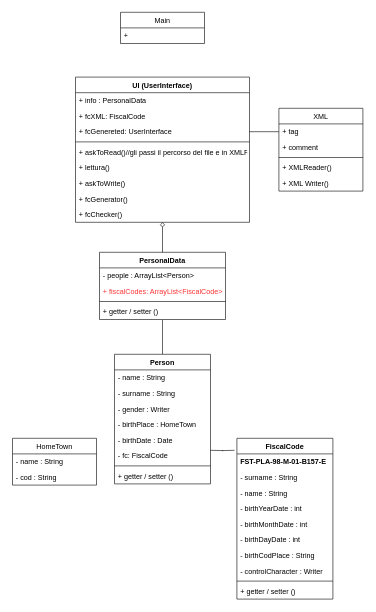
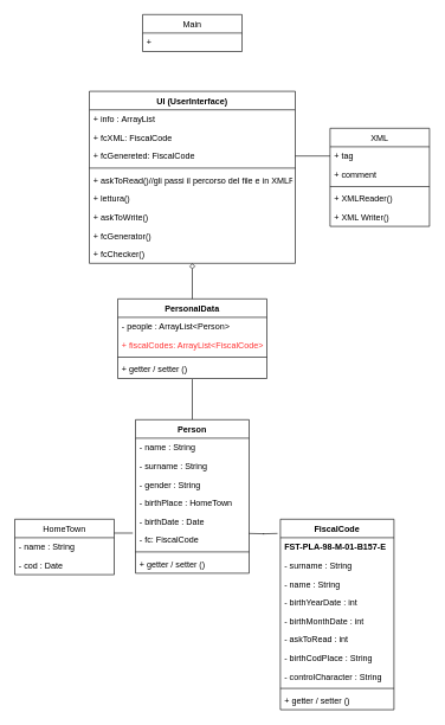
  <mxCell id="0" />
  <mxCell id="1" parent="0" />
  <mxCell id="2" value="Main" style="swimlane;fontStyle=0;childLayout=stackLayout;horizontal=1;startSize=26;fillColor=none;horizontalStack=0;resizeParent=1;resizeParentMax=0;resizeLast=0;collapsible=1;marginBottom=0;" vertex="1" parent="1"><mxGeometry x="200" y="20" width="140" height="52" as="geometry" /></mxCell>
  <mxCell id="3" value="+ " style="text;strokeColor=none;fillColor=none;align=left;verticalAlign=top;spacingLeft=4;spacingRight=4;overflow=hidden;rotatable=0;points=[[0,0.5],[1,0.5]];portConstraint=eastwest;" vertex="1" parent="2"><mxGeometry y="26" width="140" height="26" as="geometry" /></mxCell>
  <mxCell id="4" value="UI (UserInterface)" style="swimlane;fontStyle=1;align=center;verticalAlign=top;childLayout=stackLayout;horizontal=1;startSize=26;horizontalStack=0;resizeParent=1;resizeParentMax=0;resizeLast=0;collapsible=1;marginBottom=0;" vertex="1" parent="1"><mxGeometry x="125" y="128" width="290" height="242" as="geometry" /></mxCell>
- <mxCell id="5" value="+ info : PersonalData" style="text;strokeColor=none;fillColor=none;align=left;verticalAlign=top;spacingLeft=4;spacingRight=4;overflow=hidden;rotatable=0;points=[[0,0.5],[1,0.5]];portConstraint=eastwest;fontStyle=0" vertex="1" parent="4"><mxGeometry y="26" width="290" height="26" as="geometry" /></mxCell>
+ <mxCell id="5" value="+ info : ArrayList" style="text;strokeColor=none;fillColor=none;align=left;verticalAlign=top;spacingLeft=4;spacingRight=4;overflow=hidden;rotatable=0;points=[[0,0.5],[1,0.5]];portConstraint=eastwest;fontStyle=0" vertex="1" parent="4"><mxGeometry y="26" width="290" height="26" as="geometry" /></mxCell>
  <mxCell id="6" value="+ fcXML: FiscalCode" style="text;strokeColor=none;fillColor=none;align=left;verticalAlign=top;spacingLeft=4;spacingRight=4;overflow=hidden;rotatable=0;points=[[0,0.5],[1,0.5]];portConstraint=eastwest;" vertex="1" parent="4"><mxGeometry y="52" width="290" height="26" as="geometry" /></mxCell>
- <mxCell id="7" value="+ fcGenereted: UserInterface" style="text;strokeColor=none;fillColor=none;align=left;verticalAlign=top;spacingLeft=4;spacingRight=4;overflow=hidden;rotatable=0;points=[[0,0.5],[1,0.5]];portConstraint=eastwest;" vertex="1" parent="4"><mxGeometry y="78" width="290" height="26" as="geometry" /></mxCell>
+ <mxCell id="7" value="+ fcGenereted: FiscalCode" style="text;strokeColor=none;fillColor=none;align=left;verticalAlign=top;spacingLeft=4;spacingRight=4;overflow=hidden;rotatable=0;points=[[0,0.5],[1,0.5]];portConstraint=eastwest;" vertex="1" parent="4"><mxGeometry y="78" width="290" height="26" as="geometry" /></mxCell>
  <mxCell id="8" value="" style="line;strokeWidth=1;fillColor=none;align=left;verticalAlign=middle;spacingTop=-1;spacingLeft=3;spacingRight=3;rotatable=0;labelPosition=right;points=[];portConstraint=eastwest;" vertex="1" parent="4"><mxGeometry y="104" width="290" height="8" as="geometry" /></mxCell>
  <mxCell id="9" value="+ askToRead()//gli passi il percorso del file e in XMLReader fai la lettura e salvataggio di tutti i valori letti" style="text;strokeColor=none;fillColor=none;align=left;verticalAlign=top;spacingLeft=4;spacingRight=4;overflow=hidden;rotatable=0;points=[[0,0.5],[1,0.5]];portConstraint=eastwest;fontColor=#000000;" vertex="1" parent="4"><mxGeometry y="112" width="290" height="26" as="geometry" /></mxCell>
  <mxCell id="10" value="+ lettura()" style="text;strokeColor=none;fillColor=none;align=left;verticalAlign=top;spacingLeft=4;spacingRight=4;overflow=hidden;rotatable=0;points=[[0,0.5],[1,0.5]];portConstraint=eastwest;fontColor=#000000;" vertex="1" parent="4"><mxGeometry y="138" width="290" height="26" as="geometry" /></mxCell>
  <mxCell id="11" value="+ askToWrite()" style="text;strokeColor=none;fillColor=none;align=left;verticalAlign=top;spacingLeft=4;spacingRight=4;overflow=hidden;rotatable=0;points=[[0,0.5],[1,0.5]];portConstraint=eastwest;fontColor=#000000;" vertex="1" parent="4"><mxGeometry y="164" width="290" height="26" as="geometry" /></mxCell>
  <mxCell id="12" value="+ fcGenerator()" style="text;strokeColor=none;fillColor=none;align=left;verticalAlign=top;spacingLeft=4;spacingRight=4;overflow=hidden;rotatable=0;points=[[0,0.5],[1,0.5]];portConstraint=eastwest;" vertex="1" parent="4"><mxGeometry y="190" width="290" height="26" as="geometry" /></mxCell>
  <mxCell id="13" value="+ fcChecker()" style="text;strokeColor=none;fillColor=none;align=left;verticalAlign=top;spacingLeft=4;spacingRight=4;overflow=hidden;rotatable=0;points=[[0,0.5],[1,0.5]];portConstraint=eastwest;" vertex="1" parent="4"><mxGeometry y="216" width="290" height="26" as="geometry" /></mxCell>
  <mxCell id="14" value="FiscalCode" style="swimlane;fontStyle=1;align=center;verticalAlign=top;childLayout=stackLayout;horizontal=1;startSize=26;horizontalStack=0;resizeParent=1;resizeParentMax=0;resizeLast=0;collapsible=1;marginBottom=0;" vertex="1" parent="1"><mxGeometry x="394" y="730" width="160" height="268" as="geometry" /></mxCell>
  <mxCell id="15" value="FST-PLA-98-M-01-B157-E" style="text;strokeColor=none;fillColor=none;align=left;verticalAlign=top;spacingLeft=4;spacingRight=4;overflow=hidden;rotatable=0;points=[[0,0.5],[1,0.5]];portConstraint=eastwest;fontStyle=1" vertex="1" parent="14"><mxGeometry y="26" width="160" height="26" as="geometry" /></mxCell>
  <mxCell id="16" value="- surname : String" style="text;strokeColor=none;fillColor=none;align=left;verticalAlign=top;spacingLeft=4;spacingRight=4;overflow=hidden;rotatable=0;points=[[0,0.5],[1,0.5]];portConstraint=eastwest;" vertex="1" parent="14"><mxGeometry y="52" width="160" height="26" as="geometry" /></mxCell>
  <mxCell id="17" value="- name : String" style="text;strokeColor=none;fillColor=none;align=left;verticalAlign=top;spacingLeft=4;spacingRight=4;overflow=hidden;rotatable=0;points=[[0,0.5],[1,0.5]];portConstraint=eastwest;" vertex="1" parent="14"><mxGeometry y="78" width="160" height="26" as="geometry" /></mxCell>
  <mxCell id="18" value="- birthYearDate : int" style="text;strokeColor=none;fillColor=none;align=left;verticalAlign=top;spacingLeft=4;spacingRight=4;overflow=hidden;rotatable=0;points=[[0,0.5],[1,0.5]];portConstraint=eastwest;" vertex="1" parent="14"><mxGeometry y="104" width="160" height="26" as="geometry" /></mxCell>
  <mxCell id="19" value="- birthMonthDate : int" style="text;strokeColor=none;fillColor=none;align=left;verticalAlign=top;spacingLeft=4;spacingRight=4;overflow=hidden;rotatable=0;points=[[0,0.5],[1,0.5]];portConstraint=eastwest;" vertex="1" parent="14"><mxGeometry y="130" width="160" height="26" as="geometry" /></mxCell>
- <mxCell id="20" value="- birthDayDate : int" style="text;strokeColor=none;fillColor=none;align=left;verticalAlign=top;spacingLeft=4;spacingRight=4;overflow=hidden;rotatable=0;points=[[0,0.5],[1,0.5]];portConstraint=eastwest;" vertex="1" parent="14"><mxGeometry y="156" width="160" height="26" as="geometry" /></mxCell>
+ <mxCell id="20" value="- askToRead : int" style="text;strokeColor=none;fillColor=none;align=left;verticalAlign=top;spacingLeft=4;spacingRight=4;overflow=hidden;rotatable=0;points=[[0,0.5],[1,0.5]];portConstraint=eastwest;" vertex="1" parent="14"><mxGeometry y="156" width="160" height="26" as="geometry" /></mxCell>
  <mxCell id="21" value="- birthCodPlace : String" style="text;strokeColor=none;fillColor=none;align=left;verticalAlign=top;spacingLeft=4;spacingRight=4;overflow=hidden;rotatable=0;points=[[0,0.5],[1,0.5]];portConstraint=eastwest;" vertex="1" parent="14"><mxGeometry y="182" width="160" height="26" as="geometry" /></mxCell>
- <mxCell id="22" value="- controlCharacter : Writer" style="text;strokeColor=none;fillColor=none;align=left;verticalAlign=top;spacingLeft=4;spacingRight=4;overflow=hidden;rotatable=0;points=[[0,0.5],[1,0.5]];portConstraint=eastwest;" vertex="1" parent="14"><mxGeometry y="208" width="160" height="26" as="geometry" /></mxCell>
+ <mxCell id="22" value="- controlCharacter : String" style="text;strokeColor=none;fillColor=none;align=left;verticalAlign=top;spacingLeft=4;spacingRight=4;overflow=hidden;rotatable=0;points=[[0,0.5],[1,0.5]];portConstraint=eastwest;" vertex="1" parent="14"><mxGeometry y="208" width="160" height="26" as="geometry" /></mxCell>
  <mxCell id="23" value="" style="line;strokeWidth=1;fillColor=none;align=left;verticalAlign=middle;spacingTop=-1;spacingLeft=3;spacingRight=3;rotatable=0;labelPosition=right;points=[];portConstraint=eastwest;" vertex="1" parent="14"><mxGeometry y="234" width="160" height="8" as="geometry" /></mxCell>
  <mxCell id="24" value="+ getter / setter ()" style="text;strokeColor=none;fillColor=none;align=left;verticalAlign=top;spacingLeft=4;spacingRight=4;overflow=hidden;rotatable=0;points=[[0,0.5],[1,0.5]];portConstraint=eastwest;" vertex="1" parent="14"><mxGeometry y="242" width="160" height="26" as="geometry" /></mxCell>
  <mxCell id="25" style="edgeStyle=orthogonalEdgeStyle;rounded=0;orthogonalLoop=1;jettySize=auto;html=1;exitX=0.5;exitY=0;exitDx=0;exitDy=0;entryX=0.5;entryY=1.037;entryDx=0;entryDy=0;entryPerimeter=0;fontColor=#000000;endArrow=none;endFill=0;" edge="1" parent="1" source="26" target="50"><mxGeometry relative="1" as="geometry" /></mxCell>
  <mxCell id="26" value="Person" style="swimlane;fontStyle=1;align=center;verticalAlign=top;childLayout=stackLayout;horizontal=1;startSize=26;horizontalStack=0;resizeParent=1;resizeParentMax=0;resizeLast=0;collapsible=1;marginBottom=0;" vertex="1" parent="1"><mxGeometry x="190" y="590" width="160" height="216" as="geometry" /></mxCell>
  <mxCell id="27" value="- name : String" style="text;strokeColor=none;fillColor=none;align=left;verticalAlign=top;spacingLeft=4;spacingRight=4;overflow=hidden;rotatable=0;points=[[0,0.5],[1,0.5]];portConstraint=eastwest;" vertex="1" parent="26"><mxGeometry y="26" width="160" height="26" as="geometry" /></mxCell>
  <mxCell id="28" value="- surname : String" style="text;strokeColor=none;fillColor=none;align=left;verticalAlign=top;spacingLeft=4;spacingRight=4;overflow=hidden;rotatable=0;points=[[0,0.5],[1,0.5]];portConstraint=eastwest;" vertex="1" parent="26"><mxGeometry y="52" width="160" height="26" as="geometry" /></mxCell>
- <mxCell id="29" value="- gender : Writer" style="text;strokeColor=none;fillColor=none;align=left;verticalAlign=top;spacingLeft=4;spacingRight=4;overflow=hidden;rotatable=0;points=[[0,0.5],[1,0.5]];portConstraint=eastwest;" vertex="1" parent="26"><mxGeometry y="78" width="160" height="26" as="geometry" /></mxCell>
+ <mxCell id="29" value="- gender : String" style="text;strokeColor=none;fillColor=none;align=left;verticalAlign=top;spacingLeft=4;spacingRight=4;overflow=hidden;rotatable=0;points=[[0,0.5],[1,0.5]];portConstraint=eastwest;" vertex="1" parent="26"><mxGeometry y="78" width="160" height="26" as="geometry" /></mxCell>
  <mxCell id="30" value="- birthPlace : HomeTown" style="text;strokeColor=none;fillColor=none;align=left;verticalAlign=top;spacingLeft=4;spacingRight=4;overflow=hidden;rotatable=0;points=[[0,0.5],[1,0.5]];portConstraint=eastwest;" vertex="1" parent="26"><mxGeometry y="104" width="160" height="26" as="geometry" /></mxCell>
  <mxCell id="31" value="- birthDate : Date" style="text;strokeColor=none;fillColor=none;align=left;verticalAlign=top;spacingLeft=4;spacingRight=4;overflow=hidden;rotatable=0;points=[[0,0.5],[1,0.5]];portConstraint=eastwest;" vertex="1" parent="26"><mxGeometry y="130" width="160" height="26" as="geometry" /></mxCell>
  <mxCell id="32" value="- fc: FiscalCode" style="text;strokeColor=none;fillColor=none;align=left;verticalAlign=top;spacingLeft=4;spacingRight=4;overflow=hidden;rotatable=0;points=[[0,0.5],[1,0.5]];portConstraint=eastwest;" vertex="1" parent="26"><mxGeometry y="156" width="160" height="26" as="geometry" /></mxCell>
  <mxCell id="33" value="" style="line;strokeWidth=1;fillColor=none;align=left;verticalAlign=middle;spacingTop=-1;spacingLeft=3;spacingRight=3;rotatable=0;labelPosition=right;points=[];portConstraint=eastwest;" vertex="1" parent="26"><mxGeometry y="182" width="160" height="8" as="geometry" /></mxCell>
  <mxCell id="34" value="+ getter / setter ()" style="text;strokeColor=none;fillColor=none;align=left;verticalAlign=top;spacingLeft=4;spacingRight=4;overflow=hidden;rotatable=0;points=[[0,0.5],[1,0.5]];portConstraint=eastwest;" vertex="1" parent="26"><mxGeometry y="190" width="160" height="26" as="geometry" /></mxCell>
+ <mxCell id="35" style="edgeStyle=orthogonalEdgeStyle;rounded=0;orthogonalLoop=1;jettySize=auto;html=1;exitX=1;exitY=0.25;exitDx=0;exitDy=0;entryX=-0.024;entryY=0.138;entryDx=0;entryDy=0;entryPerimeter=0;fontColor=#000000;endArrow=none;endFill=0;" edge="1" parent="1" source="36" target="32"><mxGeometry relative="1" as="geometry" /></mxCell>
  <mxCell id="36" value="HomeTown" style="swimlane;fontStyle=0;childLayout=stackLayout;horizontal=1;startSize=26;fillColor=none;horizontalStack=0;resizeParent=1;resizeParentMax=0;resizeLast=0;collapsible=1;marginBottom=0;" vertex="1" parent="1"><mxGeometry x="20" y="730" width="140" height="78" as="geometry" /></mxCell>
  <mxCell id="37" value="- name : String" style="text;strokeColor=none;fillColor=none;align=left;verticalAlign=top;spacingLeft=4;spacingRight=4;overflow=hidden;rotatable=0;points=[[0,0.5],[1,0.5]];portConstraint=eastwest;" vertex="1" parent="36"><mxGeometry y="26" width="140" height="26" as="geometry" /></mxCell>
- <mxCell id="38" value="- cod : String" style="text;strokeColor=none;fillColor=none;align=left;verticalAlign=top;spacingLeft=4;spacingRight=4;overflow=hidden;rotatable=0;points=[[0,0.5],[1,0.5]];portConstraint=eastwest;" vertex="1" parent="36"><mxGeometry y="52" width="140" height="26" as="geometry" /></mxCell>
+ <mxCell id="38" value="- cod : Date" style="text;strokeColor=none;fillColor=none;align=left;verticalAlign=top;spacingLeft=4;spacingRight=4;overflow=hidden;rotatable=0;points=[[0,0.5],[1,0.5]];portConstraint=eastwest;" vertex="1" parent="36"><mxGeometry y="52" width="140" height="26" as="geometry" /></mxCell>
  <mxCell id="39" value="XML" style="swimlane;fontStyle=0;childLayout=stackLayout;horizontal=1;startSize=26;fillColor=none;horizontalStack=0;resizeParent=1;resizeParentMax=0;resizeLast=0;collapsible=1;marginBottom=0;" vertex="1" parent="1"><mxGeometry x="464" y="180" width="140" height="138" as="geometry" /></mxCell>
  <mxCell id="40" value="+ tag&#10;" style="text;strokeColor=none;fillColor=none;align=left;verticalAlign=top;spacingLeft=4;spacingRight=4;overflow=hidden;rotatable=0;points=[[0,0.5],[1,0.5]];portConstraint=eastwest;" vertex="1" parent="39"><mxGeometry y="26" width="140" height="26" as="geometry" /></mxCell>
  <mxCell id="41" value="+ comment" style="text;strokeColor=none;fillColor=none;align=left;verticalAlign=top;spacingLeft=4;spacingRight=4;overflow=hidden;rotatable=0;points=[[0,0.5],[1,0.5]];portConstraint=eastwest;" vertex="1" parent="39"><mxGeometry y="52" width="140" height="26" as="geometry" /></mxCell>
  <mxCell id="42" value="" style="line;strokeWidth=1;fillColor=none;align=left;verticalAlign=middle;spacingTop=-1;spacingLeft=3;spacingRight=3;rotatable=0;labelPosition=right;points=[];portConstraint=eastwest;" vertex="1" parent="39"><mxGeometry y="78" width="140" height="8" as="geometry" /></mxCell>
  <mxCell id="43" value="+ XMLReader()" style="text;strokeColor=none;fillColor=none;align=left;verticalAlign=top;spacingLeft=4;spacingRight=4;overflow=hidden;rotatable=0;points=[[0,0.5],[1,0.5]];portConstraint=eastwest;" vertex="1" parent="39"><mxGeometry y="86" width="140" height="26" as="geometry" /></mxCell>
  <mxCell id="44" value="+ XML Writer()" style="text;strokeColor=none;fillColor=none;align=left;verticalAlign=top;spacingLeft=4;spacingRight=4;overflow=hidden;rotatable=0;points=[[0,0.5],[1,0.5]];portConstraint=eastwest;" vertex="1" parent="39"><mxGeometry y="112" width="140" height="26" as="geometry" /></mxCell>
  <mxCell id="45" style="edgeStyle=orthogonalEdgeStyle;rounded=0;orthogonalLoop=1;jettySize=auto;html=1;exitX=0.5;exitY=0;exitDx=0;exitDy=0;entryX=0.5;entryY=1;entryDx=0;entryDy=0;fontColor=#000000;endArrow=diamond;endFill=0;" edge="1" parent="1" source="46" target="4"><mxGeometry relative="1" as="geometry" /></mxCell>
  <mxCell id="46" value="PersonalData" style="swimlane;fontStyle=1;childLayout=stackLayout;horizontal=1;startSize=26;fillColor=none;horizontalStack=0;resizeParent=1;resizeParentMax=0;resizeLast=0;collapsible=1;marginBottom=0;" vertex="1" parent="1"><mxGeometry x="165" y="420" width="210" height="112" as="geometry" /></mxCell>
  <mxCell id="47" value="- people : ArrayList&lt;Person&gt;" style="text;strokeColor=none;fillColor=none;align=left;verticalAlign=top;spacingLeft=4;spacingRight=4;overflow=hidden;rotatable=0;points=[[0,0.5],[1,0.5]];portConstraint=eastwest;" vertex="1" parent="46"><mxGeometry y="26" width="210" height="26" as="geometry" /></mxCell>
  <mxCell id="48" value="+ fiscalCodes: ArrayList&lt;FiscalCode&gt;" style="text;strokeColor=none;fillColor=none;align=left;verticalAlign=top;spacingLeft=4;spacingRight=4;overflow=hidden;rotatable=0;points=[[0,0.5],[1,0.5]];portConstraint=eastwest;fontColor=#FF3333;" vertex="1" parent="46"><mxGeometry y="52" width="210" height="26" as="geometry" /></mxCell>
  <mxCell id="49" value="" style="line;strokeWidth=1;fillColor=none;align=left;verticalAlign=middle;spacingTop=-1;spacingLeft=3;spacingRight=3;rotatable=0;labelPosition=right;points=[];portConstraint=eastwest;" vertex="1" parent="46"><mxGeometry y="78" width="210" height="8" as="geometry" /></mxCell>
  <mxCell id="50" value="+ getter / setter ()" style="text;strokeColor=none;fillColor=none;align=left;verticalAlign=top;spacingLeft=4;spacingRight=4;overflow=hidden;rotatable=0;points=[[0,0.5],[1,0.5]];portConstraint=eastwest;" vertex="1" parent="46"><mxGeometry y="86" width="210" height="26" as="geometry" /></mxCell>
  <mxCell id="51" style="edgeStyle=orthogonalEdgeStyle;rounded=0;orthogonalLoop=1;jettySize=auto;html=1;fontColor=#000000;endArrow=none;endFill=0;" edge="1" parent="1"><mxGeometry relative="1" as="geometry"><mxPoint x="390" y="750" as="sourcePoint" /><mxPoint x="350" y="750" as="targetPoint" /><Array as="points" /></mxGeometry></mxCell>
  <mxCell id="52" style="edgeStyle=orthogonalEdgeStyle;rounded=0;orthogonalLoop=1;jettySize=auto;html=1;exitX=0;exitY=0.5;exitDx=0;exitDy=0;entryX=1;entryY=0.5;entryDx=0;entryDy=0;fontColor=#000000;endArrow=none;endFill=0;" edge="1" parent="1" source="40" target="7"><mxGeometry relative="1" as="geometry" /></mxCell>
